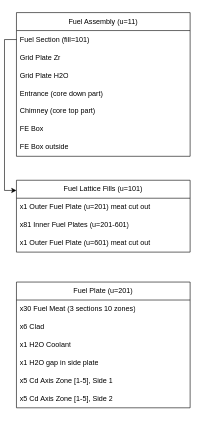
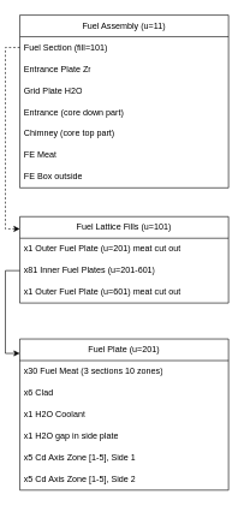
  <mxCell id="0" />
  <mxCell id="1" parent="0" />
  <mxCell id="2" value="Fuel Assembly (u=11)" style="swimlane;fontStyle=0;childLayout=stackLayout;horizontal=1;startSize=30;horizontalStack=0;resizeParent=1;resizeParentMax=0;resizeLast=0;collapsible=1;marginBottom=0;whiteSpace=wrap;html=1;" vertex="1" parent="1"><mxGeometry x="20" y="20" width="290" height="240" as="geometry" /></mxCell>
  <mxCell id="3" value="Fuel Section (fill=101)" style="text;strokeColor=none;fillColor=none;align=left;verticalAlign=middle;spacingLeft=4;spacingRight=4;overflow=hidden;points=[[0,0.5],[1,0.5]];portConstraint=eastwest;rotatable=0;whiteSpace=wrap;html=1;" vertex="1" parent="2"><mxGeometry y="30" width="290" height="30" as="geometry" /></mxCell>
- <mxCell id="4" value="Grid Plate Zr" style="text;strokeColor=none;fillColor=none;align=left;verticalAlign=middle;spacingLeft=4;spacingRight=4;overflow=hidden;points=[[0,0.5],[1,0.5]];portConstraint=eastwest;rotatable=0;whiteSpace=wrap;html=1;" vertex="1" parent="2"><mxGeometry y="60" width="290" height="30" as="geometry" /></mxCell>
+ <mxCell id="4" value="Entrance Plate Zr" style="text;strokeColor=none;fillColor=none;align=left;verticalAlign=middle;spacingLeft=4;spacingRight=4;overflow=hidden;points=[[0,0.5],[1,0.5]];portConstraint=eastwest;rotatable=0;whiteSpace=wrap;html=1;" vertex="1" parent="2"><mxGeometry y="60" width="290" height="30" as="geometry" /></mxCell>
  <mxCell id="5" value="Grid Plate H2O" style="text;strokeColor=none;fillColor=none;align=left;verticalAlign=middle;spacingLeft=4;spacingRight=4;overflow=hidden;points=[[0,0.5],[1,0.5]];portConstraint=eastwest;rotatable=0;whiteSpace=wrap;html=1;" vertex="1" parent="2"><mxGeometry y="90" width="290" height="30" as="geometry" /></mxCell>
  <mxCell id="6" value="Entrance (core down part)" style="text;strokeColor=none;fillColor=none;align=left;verticalAlign=middle;spacingLeft=4;spacingRight=4;overflow=hidden;points=[[0,0.5],[1,0.5]];portConstraint=eastwest;rotatable=0;whiteSpace=wrap;html=1;" vertex="1" parent="2"><mxGeometry y="120" width="290" height="30" as="geometry" /></mxCell>
  <mxCell id="7" value="Chimney (core top part)" style="text;strokeColor=none;fillColor=none;align=left;verticalAlign=middle;spacingLeft=4;spacingRight=4;overflow=hidden;points=[[0,0.5],[1,0.5]];portConstraint=eastwest;rotatable=0;whiteSpace=wrap;html=1;" vertex="1" parent="2"><mxGeometry y="150" width="290" height="30" as="geometry" /></mxCell>
- <mxCell id="8" value="FE Box" style="text;strokeColor=none;fillColor=none;align=left;verticalAlign=middle;spacingLeft=4;spacingRight=4;overflow=hidden;points=[[0,0.5],[1,0.5]];portConstraint=eastwest;rotatable=0;whiteSpace=wrap;html=1;" vertex="1" parent="2"><mxGeometry y="180" width="290" height="30" as="geometry" /></mxCell>
+ <mxCell id="8" value="FE Meat" style="text;strokeColor=none;fillColor=none;align=left;verticalAlign=middle;spacingLeft=4;spacingRight=4;overflow=hidden;points=[[0,0.5],[1,0.5]];portConstraint=eastwest;rotatable=0;whiteSpace=wrap;html=1;" vertex="1" parent="2"><mxGeometry y="180" width="290" height="30" as="geometry" /></mxCell>
  <mxCell id="9" value="FE Box outside" style="text;strokeColor=none;fillColor=none;align=left;verticalAlign=middle;spacingLeft=4;spacingRight=4;overflow=hidden;points=[[0,0.5],[1,0.5]];portConstraint=eastwest;rotatable=0;whiteSpace=wrap;html=1;" vertex="1" parent="2"><mxGeometry y="210" width="290" height="30" as="geometry" /></mxCell>
  <mxCell id="10" value="Fuel Lattice Fills (u=101)" style="swimlane;fontStyle=0;childLayout=stackLayout;horizontal=1;startSize=30;horizontalStack=0;resizeParent=1;resizeParentMax=0;resizeLast=0;collapsible=1;marginBottom=0;whiteSpace=wrap;html=1;" vertex="1" parent="1"><mxGeometry x="20" y="300" width="290" height="120" as="geometry" /></mxCell>
  <mxCell id="11" value="x1 Outer Fuel Plate (u=201) meat cut out" style="text;strokeColor=none;fillColor=none;align=left;verticalAlign=middle;spacingLeft=4;spacingRight=4;overflow=hidden;points=[[0,0.5],[1,0.5]];portConstraint=eastwest;rotatable=0;whiteSpace=wrap;html=1;" vertex="1" parent="10"><mxGeometry y="30" width="290" height="30" as="geometry" /></mxCell>
  <mxCell id="12" value="x81 Inner Fuel Plates (u=201-601)" style="text;strokeColor=none;fillColor=none;align=left;verticalAlign=middle;spacingLeft=4;spacingRight=4;overflow=hidden;points=[[0,0.5],[1,0.5]];portConstraint=eastwest;rotatable=0;whiteSpace=wrap;html=1;" vertex="1" parent="10"><mxGeometry y="60" width="290" height="30" as="geometry" /></mxCell>
  <mxCell id="13" value="x1 Outer Fuel Plate (u=601) meat cut out" style="text;strokeColor=none;fillColor=none;align=left;verticalAlign=middle;spacingLeft=4;spacingRight=4;overflow=hidden;points=[[0,0.5],[1,0.5]];portConstraint=eastwest;rotatable=0;whiteSpace=wrap;html=1;" vertex="1" parent="10"><mxGeometry y="90" width="290" height="30" as="geometry" /></mxCell>
- <mxCell id="14" style="edgeStyle=orthogonalEdgeStyle;rounded=0;orthogonalLoop=1;jettySize=auto;html=1;entryX=0;entryY=0.142;entryDx=0;entryDy=0;entryPerimeter=0;" edge="1" parent="1" source="3" target="10"><mxGeometry relative="1" as="geometry"><mxPoint x="170" y="65" as="targetPoint" /></mxGeometry></mxCell>
+ <mxCell id="14" style="edgeStyle=orthogonalEdgeStyle;rounded=0;orthogonalLoop=1;jettySize=auto;html=1;entryX=0;entryY=0.142;entryDx=0;entryDy=0;entryPerimeter=0;dashed=1;" edge="1" parent="1" source="3" target="10"><mxGeometry relative="1" as="geometry"><mxPoint x="170" y="65" as="targetPoint" /></mxGeometry></mxCell>
  <mxCell id="15" value="Fuel Plate (u=201)" style="swimlane;fontStyle=0;childLayout=stackLayout;horizontal=1;startSize=30;horizontalStack=0;resizeParent=1;resizeParentMax=0;resizeLast=0;collapsible=1;marginBottom=0;whiteSpace=wrap;html=1;" vertex="1" parent="1"><mxGeometry x="20" y="470" width="290" height="210" as="geometry" /></mxCell>
  <mxCell id="16" value="x30 Fuel Meat (3 sections 10 zones)" style="text;strokeColor=none;fillColor=none;align=left;verticalAlign=middle;spacingLeft=4;spacingRight=4;overflow=hidden;points=[[0,0.5],[1,0.5]];portConstraint=eastwest;rotatable=0;whiteSpace=wrap;html=1;" vertex="1" parent="15"><mxGeometry y="30" width="290" height="30" as="geometry" /></mxCell>
  <mxCell id="17" value="x6 Clad" style="text;strokeColor=none;fillColor=none;align=left;verticalAlign=middle;spacingLeft=4;spacingRight=4;overflow=hidden;points=[[0,0.5],[1,0.5]];portConstraint=eastwest;rotatable=0;whiteSpace=wrap;html=1;" vertex="1" parent="15"><mxGeometry y="60" width="290" height="30" as="geometry" /></mxCell>
  <mxCell id="18" value="x1 H2O Coolant" style="text;strokeColor=none;fillColor=none;align=left;verticalAlign=middle;spacingLeft=4;spacingRight=4;overflow=hidden;points=[[0,0.5],[1,0.5]];portConstraint=eastwest;rotatable=0;whiteSpace=wrap;html=1;" vertex="1" parent="15"><mxGeometry y="90" width="290" height="30" as="geometry" /></mxCell>
  <mxCell id="19" value="x1 H2O gap in side plate" style="text;strokeColor=none;fillColor=none;align=left;verticalAlign=middle;spacingLeft=4;spacingRight=4;overflow=hidden;points=[[0,0.5],[1,0.5]];portConstraint=eastwest;rotatable=0;whiteSpace=wrap;html=1;" vertex="1" parent="15"><mxGeometry y="120" width="290" height="30" as="geometry" /></mxCell>
  <mxCell id="20" value="x5 Cd Axis Zone [1-5], Side 1" style="text;strokeColor=none;fillColor=none;align=left;verticalAlign=middle;spacingLeft=4;spacingRight=4;overflow=hidden;points=[[0,0.5],[1,0.5]];portConstraint=eastwest;rotatable=0;whiteSpace=wrap;html=1;" vertex="1" parent="15"><mxGeometry y="150" width="290" height="30" as="geometry" /></mxCell>
  <mxCell id="21" value="x5 Cd Axis Zone [1-5], Side 2" style="text;strokeColor=none;fillColor=none;align=left;verticalAlign=middle;spacingLeft=4;spacingRight=4;overflow=hidden;points=[[0,0.5],[1,0.5]];portConstraint=eastwest;rotatable=0;whiteSpace=wrap;html=1;" vertex="1" parent="15"><mxGeometry y="180" width="290" height="30" as="geometry" /></mxCell>
+ <mxCell id="22" style="edgeStyle=orthogonalEdgeStyle;rounded=0;orthogonalLoop=1;jettySize=auto;html=1;entryX=0;entryY=0.095;entryDx=0;entryDy=0;entryPerimeter=0;" edge="1" parent="1" source="12" target="15"><mxGeometry relative="1" as="geometry" /></mxCell>
